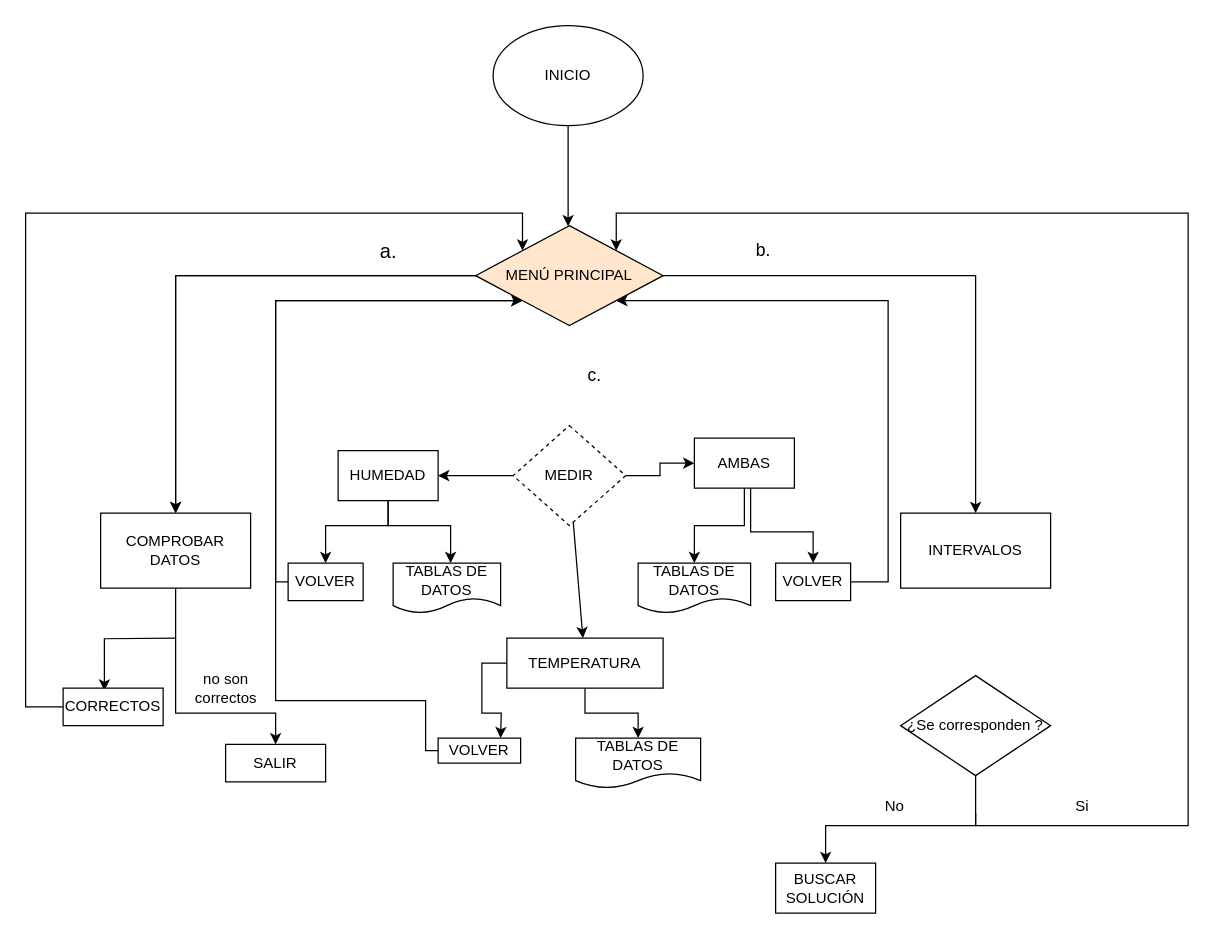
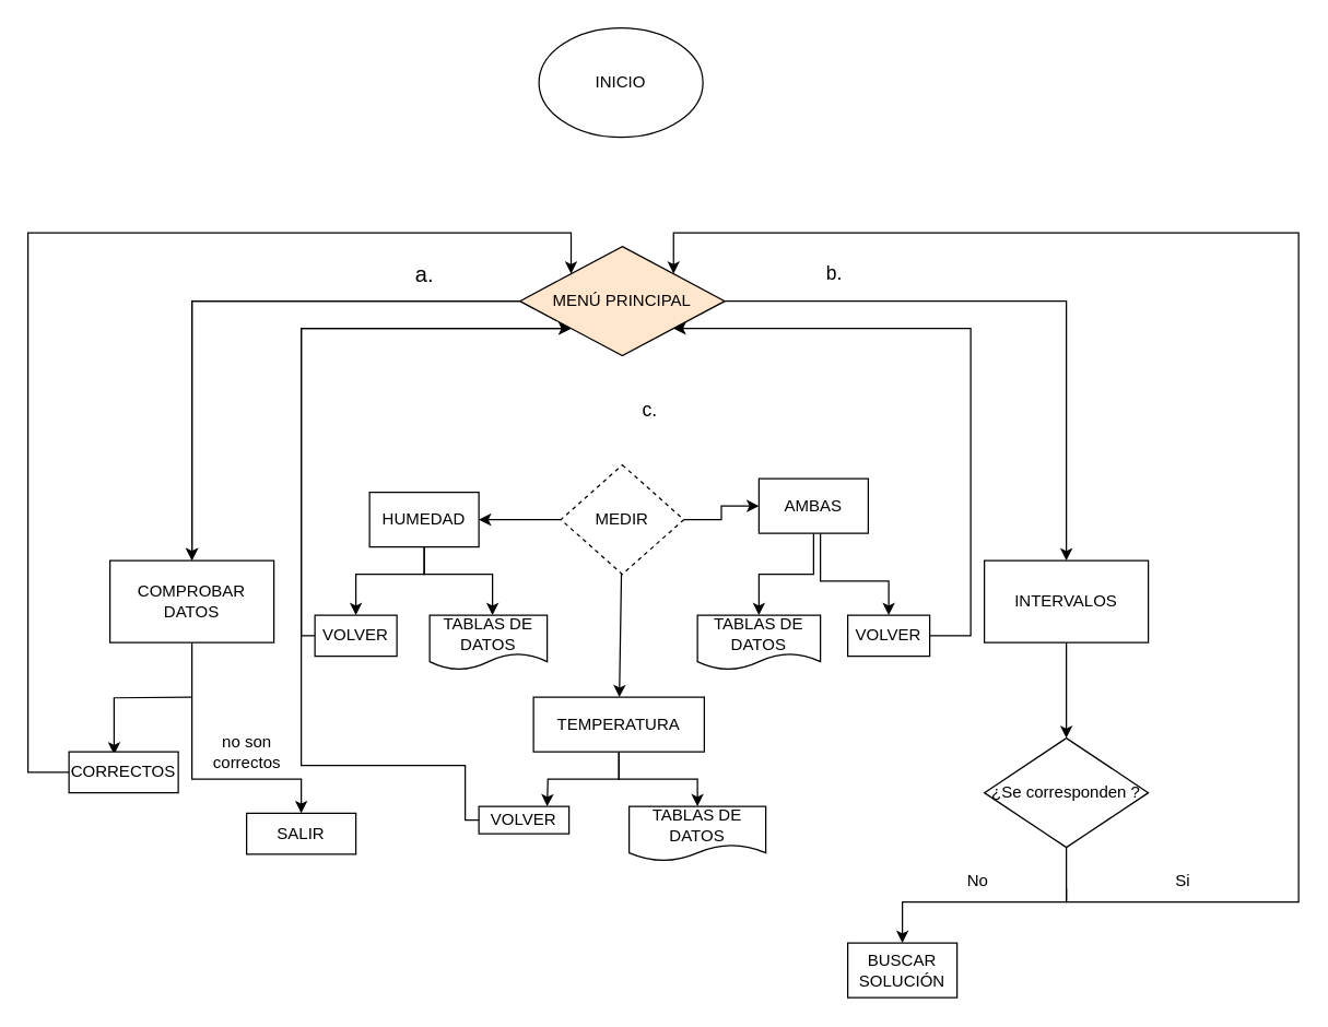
  <mxCell id="0" />
  <mxCell id="1" parent="0" />
- <mxCell id="2" value="" style="edgeStyle=orthogonalEdgeStyle;rounded=0;orthogonalLoop=1;jettySize=auto;html=1;" parent="1" source="3" target="7" edge="1"><mxGeometry relative="1" as="geometry"><Array as="points"><mxPoint x="454" y="180" /><mxPoint x="454" y="180" /></Array></mxGeometry></mxCell>
  <mxCell id="3" value="INICIO" style="ellipse;whiteSpace=wrap;html=1;" parent="1" vertex="1"><mxGeometry x="394" y="20" width="120" height="80" as="geometry" /></mxCell>
  <mxCell id="4" value="" style="edgeStyle=orthogonalEdgeStyle;rounded=0;orthogonalLoop=1;jettySize=auto;html=1;" parent="1" source="7" target="26" edge="1"><mxGeometry relative="1" as="geometry" /></mxCell>
  <mxCell id="5" style="edgeStyle=orthogonalEdgeStyle;rounded=0;orthogonalLoop=1;jettySize=auto;html=1;" parent="1" source="7" edge="1"><mxGeometry relative="1" as="geometry"><mxPoint x="140" y="410" as="targetPoint" /><Array as="points"><mxPoint x="140" y="220" /><mxPoint x="140" y="410" /></Array></mxGeometry></mxCell>
  <mxCell id="6" value="" style="edgeStyle=orthogonalEdgeStyle;rounded=0;orthogonalLoop=1;jettySize=auto;html=1;" edge="1" parent="1" source="7" target="32"><mxGeometry relative="1" as="geometry" /></mxCell>
  <mxCell id="7" value="MENÚ PRINCIPAL" style="rhombus;whiteSpace=wrap;html=1;fillColor=#ffe6cc;" parent="1" vertex="1"><mxGeometry x="380" y="180" width="150" height="80" as="geometry" /></mxCell>
  <mxCell id="8" value="" style="edgeStyle=orthogonalEdgeStyle;rounded=0;orthogonalLoop=1;jettySize=auto;html=1;" parent="1" source="11" target="14" edge="1"><mxGeometry relative="1" as="geometry" /></mxCell>
  <mxCell id="9" value="" style="edgeStyle=orthogonalEdgeStyle;rounded=0;orthogonalLoop=1;jettySize=auto;html=1;" parent="1" source="11" target="17" edge="1"><mxGeometry relative="1" as="geometry" /></mxCell>
  <mxCell id="10" value="" style="edgeStyle=none;rounded=0;orthogonalLoop=1;jettySize=auto;html=1;" parent="1" source="11" target="20" edge="1"><mxGeometry relative="1" as="geometry" /></mxCell>
  <mxCell id="11" value="MEDIR" style="rhombus;whiteSpace=wrap;html=1;dashed=1;" parent="1" vertex="1"><mxGeometry x="410" y="340" width="90" height="80" as="geometry" /></mxCell>
  <mxCell id="12" value="" style="edgeStyle=orthogonalEdgeStyle;rounded=0;orthogonalLoop=1;jettySize=auto;html=1;" parent="1" source="14" target="22" edge="1"><mxGeometry relative="1" as="geometry"><Array as="points"><mxPoint x="310" y="420" /><mxPoint x="360" y="420" /></Array><mxPoint x="430" y="430" as="targetPoint" /></mxGeometry></mxCell>
  <mxCell id="13" value="" style="edgeStyle=orthogonalEdgeStyle;rounded=0;orthogonalLoop=1;jettySize=auto;html=1;exitX=0.5;exitY=1;exitDx=0;exitDy=0;entryX=0.5;entryY=0;entryDx=0;entryDy=0;" edge="1" parent="1" source="14" target="40"><mxGeometry relative="1" as="geometry"><mxPoint x="240" y="450" as="targetPoint" /><Array as="points"><mxPoint x="310" y="420" /><mxPoint x="260" y="420" /></Array></mxGeometry></mxCell>
  <mxCell id="14" value="HUMEDAD" style="rounded=0;whiteSpace=wrap;html=1;" parent="1" vertex="1"><mxGeometry x="270" y="360" width="80" height="40" as="geometry" /></mxCell>
  <mxCell id="15" value="" style="edgeStyle=orthogonalEdgeStyle;rounded=0;orthogonalLoop=1;jettySize=auto;html=1;" parent="1" source="17" target="23" edge="1"><mxGeometry relative="1" as="geometry" /></mxCell>
  <mxCell id="16" value="" style="edgeStyle=orthogonalEdgeStyle;rounded=0;orthogonalLoop=1;jettySize=auto;html=1;" edge="1" parent="1" source="17"><mxGeometry relative="1" as="geometry"><mxPoint x="650" y="450" as="targetPoint" /><Array as="points"><mxPoint x="600" y="425" /><mxPoint x="650" y="425" /><mxPoint x="650" y="450" /></Array></mxGeometry></mxCell>
  <mxCell id="17" value="AMBAS" style="rounded=0;whiteSpace=wrap;html=1;" parent="1" vertex="1"><mxGeometry x="555" y="350" width="80" height="40" as="geometry" /></mxCell>
  <mxCell id="18" value="" style="edgeStyle=orthogonalEdgeStyle;rounded=0;orthogonalLoop=1;jettySize=auto;html=1;entryX=0.5;entryY=0;entryDx=0;entryDy=0;" parent="1" source="20" target="21" edge="1"><mxGeometry relative="1" as="geometry"><mxPoint x="360" y="570" as="targetPoint" /></mxGeometry></mxCell>
  <mxCell id="19" value="" style="edgeStyle=orthogonalEdgeStyle;rounded=0;orthogonalLoop=1;jettySize=auto;html=1;" edge="1" parent="1" source="20"><mxGeometry relative="1" as="geometry"><mxPoint x="400" y="590" as="targetPoint" /></mxGeometry></mxCell>
- <mxCell id="20" value="TEMPERATURA" style="whiteSpace=wrap;html=1;" parent="1" vertex="1"><mxGeometry x="405" y="510" width="125" height="40" as="geometry" /></mxCell>
+ <mxCell id="20" value="TEMPERATURA" style="whiteSpace=wrap;html=1;" parent="1" vertex="1"><mxGeometry x="390" y="510" width="125" height="40" as="geometry" /></mxCell>
  <mxCell id="21" value="TABLAS DE DATOS" style="shape=document;whiteSpace=wrap;html=1;boundedLbl=1;" parent="1" vertex="1"><mxGeometry x="460" y="590" width="100" height="40" as="geometry" /></mxCell>
  <mxCell id="22" value="TABLAS DE DATOS" style="shape=document;whiteSpace=wrap;html=1;boundedLbl=1;rounded=0;" parent="1" vertex="1"><mxGeometry x="314" y="450" width="86" height="40" as="geometry" /></mxCell>
  <mxCell id="23" value="TABLAS DE DATOS" style="shape=document;whiteSpace=wrap;html=1;boundedLbl=1;rounded=0;" parent="1" vertex="1"><mxGeometry x="510" y="450" width="90" height="40" as="geometry" /></mxCell>
  <mxCell id="24" value="" style="edgeStyle=orthogonalEdgeStyle;rounded=0;orthogonalLoop=1;jettySize=auto;html=1;entryX=0.5;entryY=0;entryDx=0;entryDy=0;" parent="1" source="26" target="29" edge="1"><mxGeometry relative="1" as="geometry"><Array as="points"><mxPoint x="140" y="570" /><mxPoint x="220" y="570" /></Array></mxGeometry></mxCell>
  <mxCell id="25" value="" style="edgeStyle=orthogonalEdgeStyle;rounded=0;orthogonalLoop=1;jettySize=auto;html=1;entryX=0;entryY=0;entryDx=0;entryDy=0;exitX=0;exitY=0.5;exitDx=0;exitDy=0;" edge="1" parent="1" source="28" target="7"><mxGeometry relative="1" as="geometry"><mxPoint x="20" y="610" as="sourcePoint" /><mxPoint x="420" y="170" as="targetPoint" /><Array as="points"><mxPoint x="20" y="565" /><mxPoint x="20" y="170" /><mxPoint x="418" y="170" /></Array></mxGeometry></mxCell>
  <mxCell id="26" value="COMPROBAR DATOS" style="rounded=0;whiteSpace=wrap;html=1;strokeColor=#000000;fillColor=#ffffff;" parent="1" vertex="1"><mxGeometry x="80" y="410" width="120" height="60" as="geometry" /></mxCell>
  <mxCell id="27" value="" style="edgeStyle=orthogonalEdgeStyle;rounded=0;orthogonalLoop=1;jettySize=auto;html=1;entryX=0.413;entryY=0.067;entryDx=0;entryDy=0;entryPerimeter=0;" edge="1" parent="1" target="28"><mxGeometry relative="1" as="geometry"><mxPoint x="140" y="510" as="sourcePoint" /></mxGeometry></mxCell>
  <mxCell id="28" value="CORRECTOS" style="rounded=0;whiteSpace=wrap;html=1;strokeColor=#000000;fillColor=#ffffff;" parent="1" vertex="1"><mxGeometry x="50" y="550" width="80" height="30" as="geometry" /></mxCell>
  <mxCell id="29" value="SALIR" style="rounded=0;whiteSpace=wrap;html=1;" vertex="1" parent="1"><mxGeometry x="180" y="595" width="80" height="30" as="geometry" /></mxCell>
  <mxCell id="30" value="no son&lt;br&gt;correctos" style="text;html=1;align=center;verticalAlign=middle;resizable=0;points=[];autosize=1;strokeColor=none;" vertex="1" parent="1"><mxGeometry x="150" y="535" width="60" height="30" as="geometry" /></mxCell>
+ <mxCell id="31" value="" style="edgeStyle=orthogonalEdgeStyle;rounded=0;orthogonalLoop=1;jettySize=auto;html=1;" edge="1" parent="1" source="32" target="35"><mxGeometry relative="1" as="geometry" /></mxCell>
  <mxCell id="32" value="INTERVALOS" style="whiteSpace=wrap;html=1;" vertex="1" parent="1"><mxGeometry x="720" y="410" width="120" height="60" as="geometry" /></mxCell>
  <mxCell id="33" value="" style="edgeStyle=orthogonalEdgeStyle;rounded=0;orthogonalLoop=1;jettySize=auto;html=1;exitX=0.5;exitY=1;exitDx=0;exitDy=0;" edge="1" parent="1" source="35" target="36"><mxGeometry relative="1" as="geometry"><Array as="points"><mxPoint x="780" y="660" /><mxPoint x="660" y="660" /></Array></mxGeometry></mxCell>
  <mxCell id="34" value="" style="edgeStyle=orthogonalEdgeStyle;rounded=0;orthogonalLoop=1;jettySize=auto;html=1;entryX=1;entryY=0;entryDx=0;entryDy=0;" edge="1" parent="1" target="7"><mxGeometry relative="1" as="geometry"><mxPoint x="780" y="650" as="sourcePoint" /><mxPoint x="480" y="170" as="targetPoint" /><Array as="points"><mxPoint x="780" y="660" /><mxPoint x="950" y="660" /><mxPoint x="950" y="170" /><mxPoint x="493" y="170" /></Array></mxGeometry></mxCell>
  <mxCell id="35" value="¿Se corresponden ?" style="rhombus;whiteSpace=wrap;html=1;" vertex="1" parent="1"><mxGeometry x="720" y="540" width="120" height="80" as="geometry" /></mxCell>
  <mxCell id="36" value="BUSCAR&lt;br&gt;SOLUCIÓN" style="whiteSpace=wrap;html=1;" vertex="1" parent="1"><mxGeometry x="620" y="690" width="80" height="40" as="geometry" /></mxCell>
  <mxCell id="37" value="No" style="text;html=1;align=center;verticalAlign=middle;resizable=0;points=[];autosize=1;strokeColor=none;" vertex="1" parent="1"><mxGeometry x="700" y="635" width="30" height="20" as="geometry" /></mxCell>
  <mxCell id="38" value="Si" style="text;html=1;align=center;verticalAlign=middle;resizable=0;points=[];autosize=1;strokeColor=none;" vertex="1" parent="1"><mxGeometry x="850" y="635" width="30" height="20" as="geometry" /></mxCell>
  <mxCell id="39" value="" style="edgeStyle=orthogonalEdgeStyle;rounded=0;orthogonalLoop=1;jettySize=auto;html=1;entryX=0;entryY=1;entryDx=0;entryDy=0;" edge="1" parent="1" source="40" target="7"><mxGeometry relative="1" as="geometry"><mxPoint x="430" y="280" as="targetPoint" /><Array as="points"><mxPoint x="220" y="465" /><mxPoint x="220" y="240" /></Array></mxGeometry></mxCell>
  <mxCell id="40" value="VOLVER" style="rounded=0;whiteSpace=wrap;html=1;" vertex="1" parent="1"><mxGeometry x="230" y="450" width="60" height="30" as="geometry" /></mxCell>
  <mxCell id="41" value="" style="edgeStyle=orthogonalEdgeStyle;rounded=0;orthogonalLoop=1;jettySize=auto;html=1;entryX=1;entryY=1;entryDx=0;entryDy=0;" edge="1" parent="1" source="42" target="7"><mxGeometry relative="1" as="geometry"><mxPoint x="710" y="230" as="targetPoint" /><Array as="points"><mxPoint x="710" y="465" /><mxPoint x="710" y="240" /></Array></mxGeometry></mxCell>
  <mxCell id="42" value="VOLVER" style="rounded=0;whiteSpace=wrap;html=1;" vertex="1" parent="1"><mxGeometry x="620" y="450" width="60" height="30" as="geometry" /></mxCell>
  <mxCell id="43" value="" style="edgeStyle=orthogonalEdgeStyle;rounded=0;orthogonalLoop=1;jettySize=auto;html=1;exitX=0.5;exitY=0;exitDx=0;exitDy=0;entryX=0;entryY=1;entryDx=0;entryDy=0;" edge="1" parent="1" source="44" target="7"><mxGeometry relative="1" as="geometry"><mxPoint x="220" y="240" as="targetPoint" /><Array as="points"><mxPoint x="383" y="600" /><mxPoint x="340" y="600" /><mxPoint x="340" y="560" /><mxPoint x="220" y="560" /><mxPoint x="220" y="240" /></Array></mxGeometry></mxCell>
  <mxCell id="44" value="VOLVER" style="rounded=0;whiteSpace=wrap;html=1;" vertex="1" parent="1"><mxGeometry x="350" y="590" width="66" height="20" as="geometry" /></mxCell>
  <mxCell id="45" value="&lt;font size=&quot;3&quot;&gt;a.&lt;/font&gt;" style="text;html=1;align=center;verticalAlign=middle;resizable=0;points=[];autosize=1;strokeColor=none;" vertex="1" parent="1"><mxGeometry x="295" y="190" width="30" height="20" as="geometry" /></mxCell>
  <mxCell id="46" value="&lt;font style=&quot;font-size: 14px&quot;&gt;b.&lt;/font&gt;" style="text;html=1;align=center;verticalAlign=middle;resizable=0;points=[];autosize=1;strokeColor=none;" vertex="1" parent="1"><mxGeometry x="595" y="190" width="30" height="20" as="geometry" /></mxCell>
  <mxCell id="47" value="&lt;font style=&quot;font-size: 14px&quot;&gt;c.&lt;/font&gt;" style="text;html=1;align=center;verticalAlign=middle;resizable=0;points=[];autosize=1;strokeColor=none;" vertex="1" parent="1"><mxGeometry x="460" y="290" width="30" height="20" as="geometry" /></mxCell>
